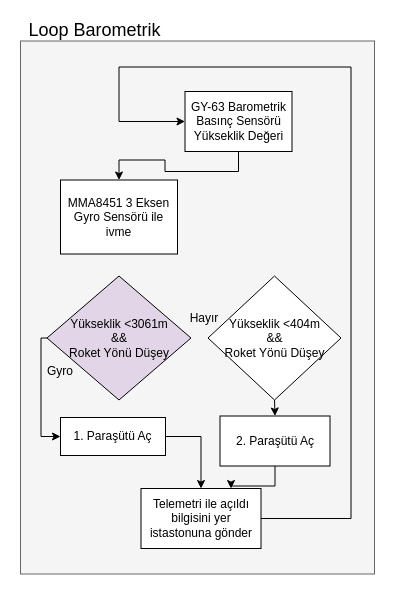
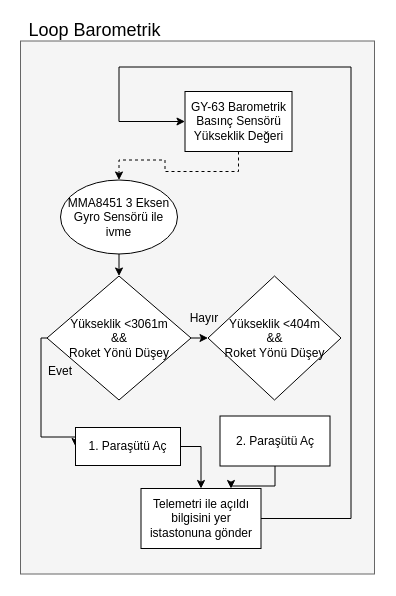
  <mxCell id="0" />
  <mxCell id="1" parent="0" />
  <mxCell id="2" value="" style="rounded=0;whiteSpace=wrap;html=1;fillColor=#f5f5f5;strokeColor=#666666;fontColor=#333333;" vertex="1" parent="1"><mxGeometry x="20" y="40.5" width="354" height="533" as="geometry" /></mxCell>
  <mxCell id="3" value="&lt;font style=&quot;font-size: 18px&quot;&gt;Loop Barometrik&lt;/font&gt;" style="text;html=1;strokeColor=none;fillColor=none;align=center;verticalAlign=middle;whiteSpace=wrap;rounded=0;" vertex="1" parent="1"><mxGeometry x="22" y="20" width="145" height="20" as="geometry" /></mxCell>
- <mxCell id="5" value="MMA8451 3 Eksen Gyro Sensörü ile ivme" style="rounded=0;whiteSpace=wrap;html=1;" vertex="1" parent="1"><mxGeometry x="60" y="179.5" width="117" height="74" as="geometry" /></mxCell>
+ <mxCell id="4" style="edgeStyle=orthogonalEdgeStyle;rounded=0;orthogonalLoop=1;jettySize=auto;html=1;exitX=0.5;exitY=1;exitDx=0;exitDy=0;entryX=0.5;entryY=0;entryDx=0;entryDy=0;" edge="1" parent="1" source="5" target="12"><mxGeometry relative="1" as="geometry" /></mxCell>
+ <mxCell id="5" value="MMA8451 3 Eksen Gyro Sensörü ile ivme" style="ellipse;whiteSpace=wrap;html=1;" vertex="1" parent="1"><mxGeometry x="60" y="179.5" width="117" height="74" as="geometry" /></mxCell>
  <mxCell id="6" style="edgeStyle=orthogonalEdgeStyle;rounded=0;orthogonalLoop=1;jettySize=auto;html=1;exitX=1;exitY=0.5;exitDx=0;exitDy=0;" edge="1" parent="1" source="7" target="9"><mxGeometry relative="1" as="geometry"><Array as="points"><mxPoint x="350.5" y="518.5" /><mxPoint x="350.5" y="66.5" /><mxPoint x="118.5" y="66.5" /></Array><mxPoint x="118.5" y="86.5" as="targetPoint" /></mxGeometry></mxCell>
  <mxCell id="7" value="Telemetri ile açıldı bilgisini yer istastonuna gönder" style="rounded=0;whiteSpace=wrap;html=1;" vertex="1" parent="1"><mxGeometry x="140.5" y="488" width="120" height="60" as="geometry" /></mxCell>
- <mxCell id="8" style="edgeStyle=orthogonalEdgeStyle;rounded=0;orthogonalLoop=1;jettySize=auto;html=1;exitX=0.5;exitY=1;exitDx=0;exitDy=0;" edge="1" parent="1" source="9" target="5"><mxGeometry relative="1" as="geometry" /></mxCell>
+ <mxCell id="8" style="edgeStyle=orthogonalEdgeStyle;rounded=0;orthogonalLoop=1;jettySize=auto;html=1;exitX=0.5;exitY=1;exitDx=0;exitDy=0;dashed=1;" edge="1" parent="1" source="9" target="5"><mxGeometry relative="1" as="geometry" /></mxCell>
  <mxCell id="9" value="GY-63 Barometrik Basınç Sensörü Yükseklik Değeri" style="rounded=0;whiteSpace=wrap;html=1;" vertex="1" parent="1"><mxGeometry x="184.5" y="91" width="107" height="60" as="geometry" /></mxCell>
  <mxCell id="10" style="edgeStyle=orthogonalEdgeStyle;rounded=0;orthogonalLoop=1;jettySize=auto;html=1;exitX=0;exitY=0.5;exitDx=0;exitDy=0;entryX=0;entryY=0.5;entryDx=0;entryDy=0;" edge="1" parent="1" source="12" target="17"><mxGeometry relative="1" as="geometry"><Array as="points"><mxPoint x="40.5" y="337.5" /><mxPoint x="40.5" y="436.5" /></Array></mxGeometry></mxCell>
- <mxCell id="12" value="Yükseklik &amp;lt;3061m&lt;br&gt;&amp;amp;&amp;amp;&lt;br&gt;Roket Yönü Düşey&lt;br&gt;" style="rhombus;whiteSpace=wrap;html=1;fillColor=#e1d5e7;" vertex="1" parent="1"><mxGeometry x="46.5" y="275.5" width="144" height="124" as="geometry" /></mxCell>
- <mxCell id="13" style="edgeStyle=orthogonalEdgeStyle;rounded=0;orthogonalLoop=1;jettySize=auto;html=1;exitX=0.5;exitY=1;exitDx=0;exitDy=0;entryX=0.5;entryY=0;entryDx=0;entryDy=0;" edge="1" parent="1" source="14" target="20"><mxGeometry relative="1" as="geometry" /></mxCell>
+ <mxCell id="11" style="edgeStyle=orthogonalEdgeStyle;rounded=0;orthogonalLoop=1;jettySize=auto;html=1;exitX=1;exitY=0.5;exitDx=0;exitDy=0;entryX=0;entryY=0.5;entryDx=0;entryDy=0;" edge="1" parent="1" source="12" target="14"><mxGeometry relative="1" as="geometry" /></mxCell>
+ <mxCell id="12" value="Yükseklik &amp;lt;3061m&lt;br&gt;&amp;amp;&amp;amp;&lt;br&gt;Roket Yönü Düşey&lt;br&gt;" style="rhombus;whiteSpace=wrap;html=1;" vertex="1" parent="1"><mxGeometry x="46.5" y="275.5" width="144" height="124" as="geometry" /></mxCell>
  <mxCell id="14" value="Yükseklik &amp;lt;404m&lt;br&gt;&amp;amp;&amp;amp;&lt;br&gt;Roket Yönü Düşey&lt;br&gt;" style="rhombus;whiteSpace=wrap;html=1;" vertex="1" parent="1"><mxGeometry x="207.5" y="275.5" width="133" height="124" as="geometry" /></mxCell>
- <mxCell id="15" value="Gyro" style="text;html=1;strokeColor=none;fillColor=none;align=center;verticalAlign=middle;whiteSpace=wrap;rounded=0;" vertex="1" parent="1"><mxGeometry x="40" y="360.5" width="40" height="20" as="geometry" /></mxCell>
+ <mxCell id="15" value="Evet" style="text;html=1;strokeColor=none;fillColor=none;align=center;verticalAlign=middle;whiteSpace=wrap;rounded=0;" vertex="1" parent="1"><mxGeometry x="40" y="360.5" width="40" height="20" as="geometry" /></mxCell>
  <mxCell id="16" style="edgeStyle=orthogonalEdgeStyle;rounded=0;orthogonalLoop=1;jettySize=auto;html=1;exitX=1;exitY=0.5;exitDx=0;exitDy=0;" edge="1" parent="1" source="17" target="7"><mxGeometry relative="1" as="geometry" /></mxCell>
- <mxCell id="17" value="1. Paraşütü Aç" style="rounded=0;whiteSpace=wrap;html=1;" vertex="1" parent="1"><mxGeometry x="60" y="417" width="105" height="38" as="geometry" /></mxCell>
+ <mxCell id="17" value="1. Paraşütü Aç" style="rounded=0;whiteSpace=wrap;html=1;" vertex="1" parent="1"><mxGeometry x="75" y="427" width="105" height="38" as="geometry" /></mxCell>
  <mxCell id="18" value="Hayır" style="text;html=1;strokeColor=none;fillColor=none;align=center;verticalAlign=middle;whiteSpace=wrap;rounded=0;" vertex="1" parent="1"><mxGeometry x="183.5" y="308" width="40" height="20" as="geometry" /></mxCell>
  <mxCell id="19" style="edgeStyle=orthogonalEdgeStyle;rounded=0;orthogonalLoop=1;jettySize=auto;html=1;exitX=0.5;exitY=1;exitDx=0;exitDy=0;entryX=0.75;entryY=0;entryDx=0;entryDy=0;" edge="1" parent="1" source="20" target="7"><mxGeometry relative="1" as="geometry" /></mxCell>
  <mxCell id="20" value="2. Paraşütü Aç" style="rounded=0;whiteSpace=wrap;html=1;" vertex="1" parent="1"><mxGeometry x="219.5" y="415.5" width="110" height="50" as="geometry" /></mxCell>
